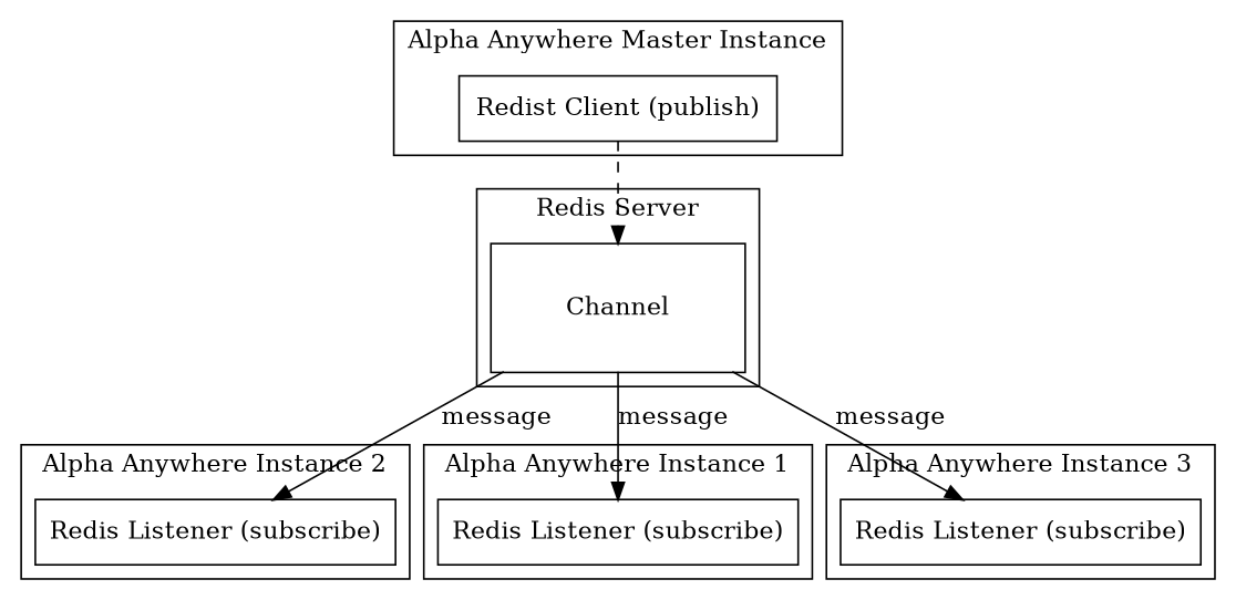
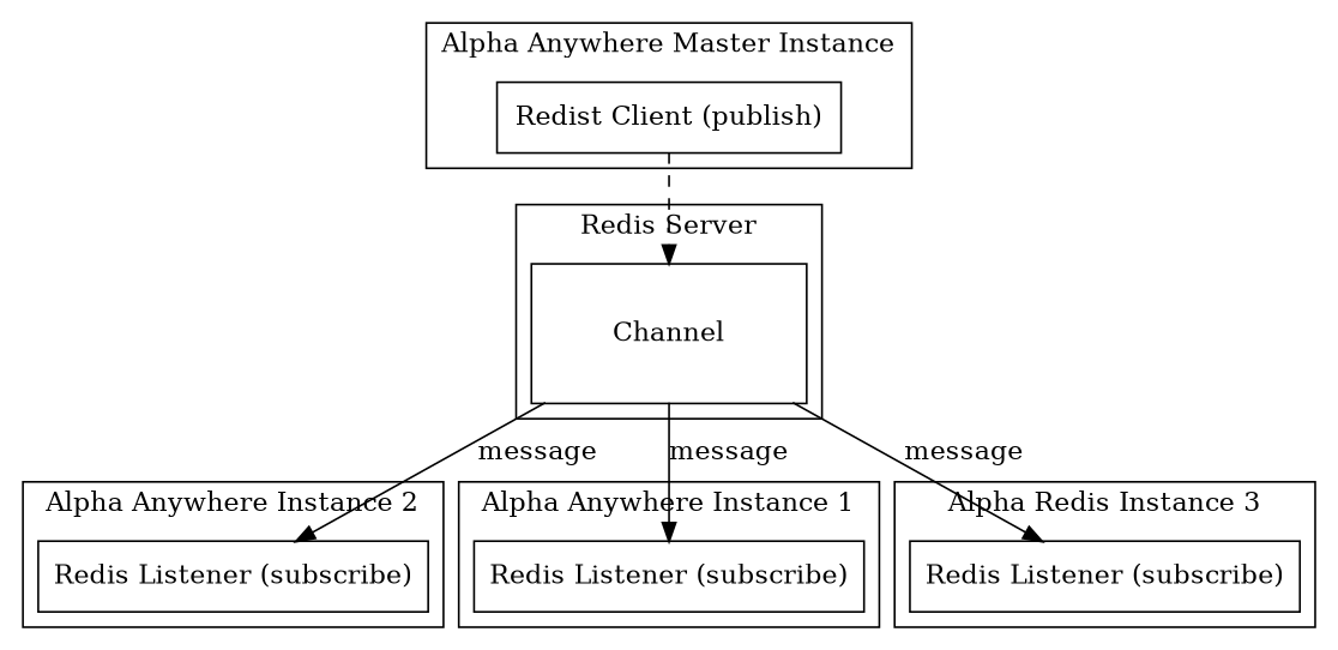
  digraph {
    rankdir=TB
    node [shape=record]
    edge [headport=m tailport=m]
    n1 [label="<m>Redis Listener (subscribe)" width=2.5]
    n2 [label="<m>Redis Listener (subscribe)" width=2.5]
    n3 [label="<m>Redis Listener (subscribe)" width=2.5]
    n4 [label="<m>Redist Client (publish)" width=2.5]
    n5 [height=1 label="<m>Channel" width=2]
    subgraph cluster_1 {
      label="Alpha Anywhere Instance 2"
      n1
    }
    subgraph cluster_2 {
      label="Alpha Anywhere Instance 1"
      n2
    }
    subgraph cluster_3 {
-     label="Alpha Anywhere Instance 3"
+     label="Alpha Redis Instance 3"
      n3
    }
    subgraph cluster_4 {
      label="Alpha Anywhere Master Instance"
      n4
    }
    subgraph cluster_5 {
      label="Redis Server"
      n5
    }
    n4 -> n5 [style=dashed]
    n5 -> n1 [label=message]
    n5 -> n2 [label=message]
    n5 -> n3 [label=message]
  }
